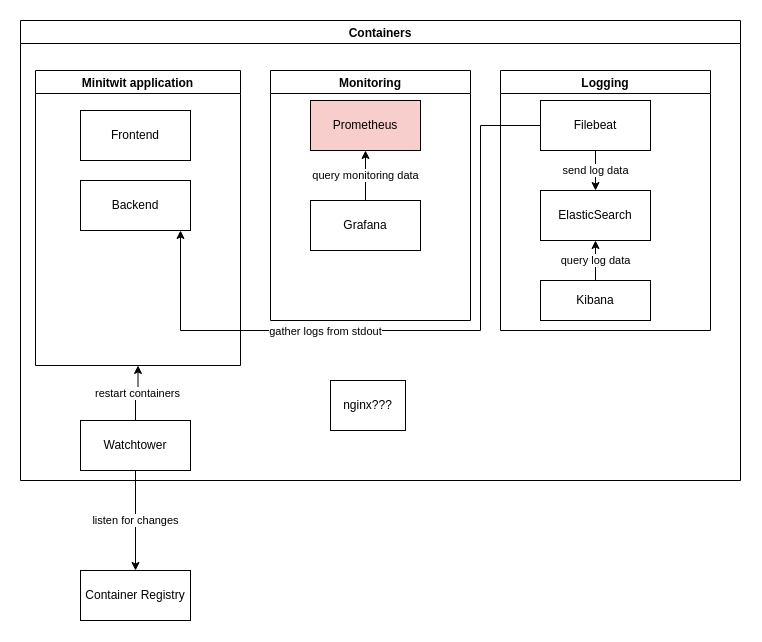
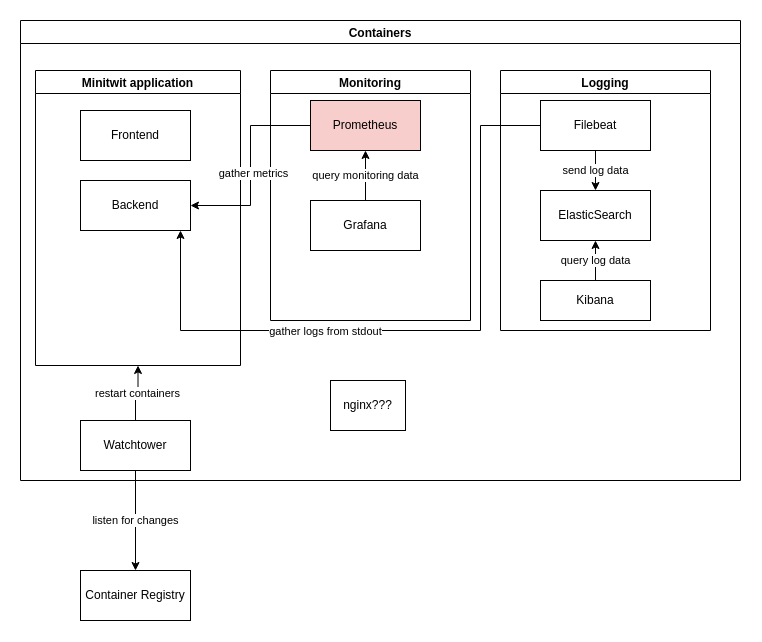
  <mxCell id="0" />
  <mxCell id="1" parent="0" />
  <mxCell id="2" value="Containers" style="swimlane;" vertex="1" parent="1"><mxGeometry x="20" y="20" width="720" height="460" as="geometry" /></mxCell>
  <mxCell id="3" value="Minitwit application" style="swimlane;" vertex="1" parent="2"><mxGeometry x="15" y="50" width="205" height="295" as="geometry"><mxRectangle x="15" y="50" width="150" height="30" as="alternateBounds" /></mxGeometry></mxCell>
  <mxCell id="4" value="Frontend" style="html=1;whiteSpace=wrap;" vertex="1" parent="3"><mxGeometry x="45" y="40" width="110" height="50" as="geometry" /></mxCell>
  <mxCell id="5" value="Backend" style="html=1;whiteSpace=wrap;" vertex="1" parent="3"><mxGeometry x="45" y="110" width="110" height="50" as="geometry" /></mxCell>
  <mxCell id="6" value="Monitoring" style="swimlane;" vertex="1" parent="2"><mxGeometry x="250" y="50" width="200" height="250" as="geometry" /></mxCell>
  <mxCell id="7" value="query monitoring data" style="edgeStyle=orthogonalEdgeStyle;rounded=0;orthogonalLoop=1;jettySize=auto;html=1;exitX=0.5;exitY=0;exitDx=0;exitDy=0;entryX=0.5;entryY=1;entryDx=0;entryDy=0;" edge="1" parent="6" source="8" target="9"><mxGeometry relative="1" as="geometry" /></mxCell>
  <mxCell id="8" value="Grafana" style="html=1;whiteSpace=wrap;" vertex="1" parent="6"><mxGeometry x="40" y="130" width="110" height="50" as="geometry" /></mxCell>
  <mxCell id="9" value="Prometheus" style="html=1;whiteSpace=wrap;fillColor=#f8cecc;" vertex="1" parent="6"><mxGeometry x="40" y="30" width="110" height="50" as="geometry" /></mxCell>
+ <mxCell id="10" style="edgeStyle=orthogonalEdgeStyle;rounded=0;orthogonalLoop=1;jettySize=auto;html=1;entryX=1;entryY=0.5;entryDx=0;entryDy=0;" edge="1" parent="2" source="9" target="5"><mxGeometry relative="1" as="geometry" /></mxCell>
+ <mxCell id="11" value="gather metrics" style="edgeLabel;html=1;align=center;verticalAlign=middle;resizable=0;points=[];" vertex="1" connectable="0" parent="10"><mxGeometry x="0.178" y="2" relative="1" as="geometry"><mxPoint y="-11" as="offset" /></mxGeometry></mxCell>
  <mxCell id="12" value="Logging" style="swimlane;" vertex="1" parent="2"><mxGeometry x="480" y="50" width="210" height="260" as="geometry" /></mxCell>
  <mxCell id="13" value="send log data" style="edgeStyle=orthogonalEdgeStyle;rounded=0;orthogonalLoop=1;jettySize=auto;html=1;entryX=0.5;entryY=0;entryDx=0;entryDy=0;" edge="1" parent="12" source="14" target="15"><mxGeometry relative="1" as="geometry" /></mxCell>
  <mxCell id="14" value="Filebeat" style="html=1;whiteSpace=wrap;" vertex="1" parent="12"><mxGeometry x="40" y="30" width="110" height="50" as="geometry" /></mxCell>
  <mxCell id="15" value="ElasticSearch" style="html=1;whiteSpace=wrap;" vertex="1" parent="12"><mxGeometry x="40" y="120" width="110" height="50" as="geometry" /></mxCell>
  <mxCell id="16" value="query log data" style="edgeStyle=orthogonalEdgeStyle;rounded=0;orthogonalLoop=1;jettySize=auto;html=1;entryX=0.5;entryY=1;entryDx=0;entryDy=0;" edge="1" parent="12" source="17" target="15"><mxGeometry relative="1" as="geometry" /></mxCell>
  <mxCell id="17" value="Kibana" style="html=1;whiteSpace=wrap;" vertex="1" parent="12"><mxGeometry x="40" y="210" width="110" height="40" as="geometry" /></mxCell>
  <mxCell id="18" value="nginx???" style="html=1;whiteSpace=wrap;" vertex="1" parent="2"><mxGeometry x="310" y="360" width="75" height="50" as="geometry" /></mxCell>
  <mxCell id="19" style="edgeStyle=orthogonalEdgeStyle;rounded=0;orthogonalLoop=1;jettySize=auto;html=1;" edge="1" parent="2" source="14"><mxGeometry relative="1" as="geometry"><mxPoint x="160" y="210" as="targetPoint" /><Array as="points"><mxPoint x="460" y="105" /><mxPoint x="460" y="310" /><mxPoint x="160" y="310" /></Array></mxGeometry></mxCell>
  <mxCell id="20" value="gather logs from stdout" style="edgeLabel;html=1;align=center;verticalAlign=middle;resizable=0;points=[];" vertex="1" connectable="0" parent="19"><mxGeometry x="0.312" y="-4" relative="1" as="geometry"><mxPoint x="15" y="4" as="offset" /></mxGeometry></mxCell>
  <mxCell id="21" value="restart containers" style="edgeStyle=orthogonalEdgeStyle;rounded=0;orthogonalLoop=1;jettySize=auto;html=1;exitX=0.5;exitY=0;exitDx=0;exitDy=0;entryX=0.5;entryY=1;entryDx=0;entryDy=0;" edge="1" parent="2" source="22" target="3"><mxGeometry relative="1" as="geometry"><mxPoint x="100" y="345" as="targetPoint" /></mxGeometry></mxCell>
  <mxCell id="22" value="Watchtower" style="html=1;whiteSpace=wrap;" vertex="1" parent="2"><mxGeometry x="60" y="400" width="110" height="50" as="geometry" /></mxCell>
  <mxCell id="23" value="Container Registry" style="html=1;whiteSpace=wrap;" vertex="1" parent="1"><mxGeometry x="80" y="570" width="110" height="50" as="geometry" /></mxCell>
  <mxCell id="24" value="listen for changes" style="edgeStyle=orthogonalEdgeStyle;rounded=0;orthogonalLoop=1;jettySize=auto;html=1;" edge="1" parent="1" source="22" target="23"><mxGeometry relative="1" as="geometry" /></mxCell>
